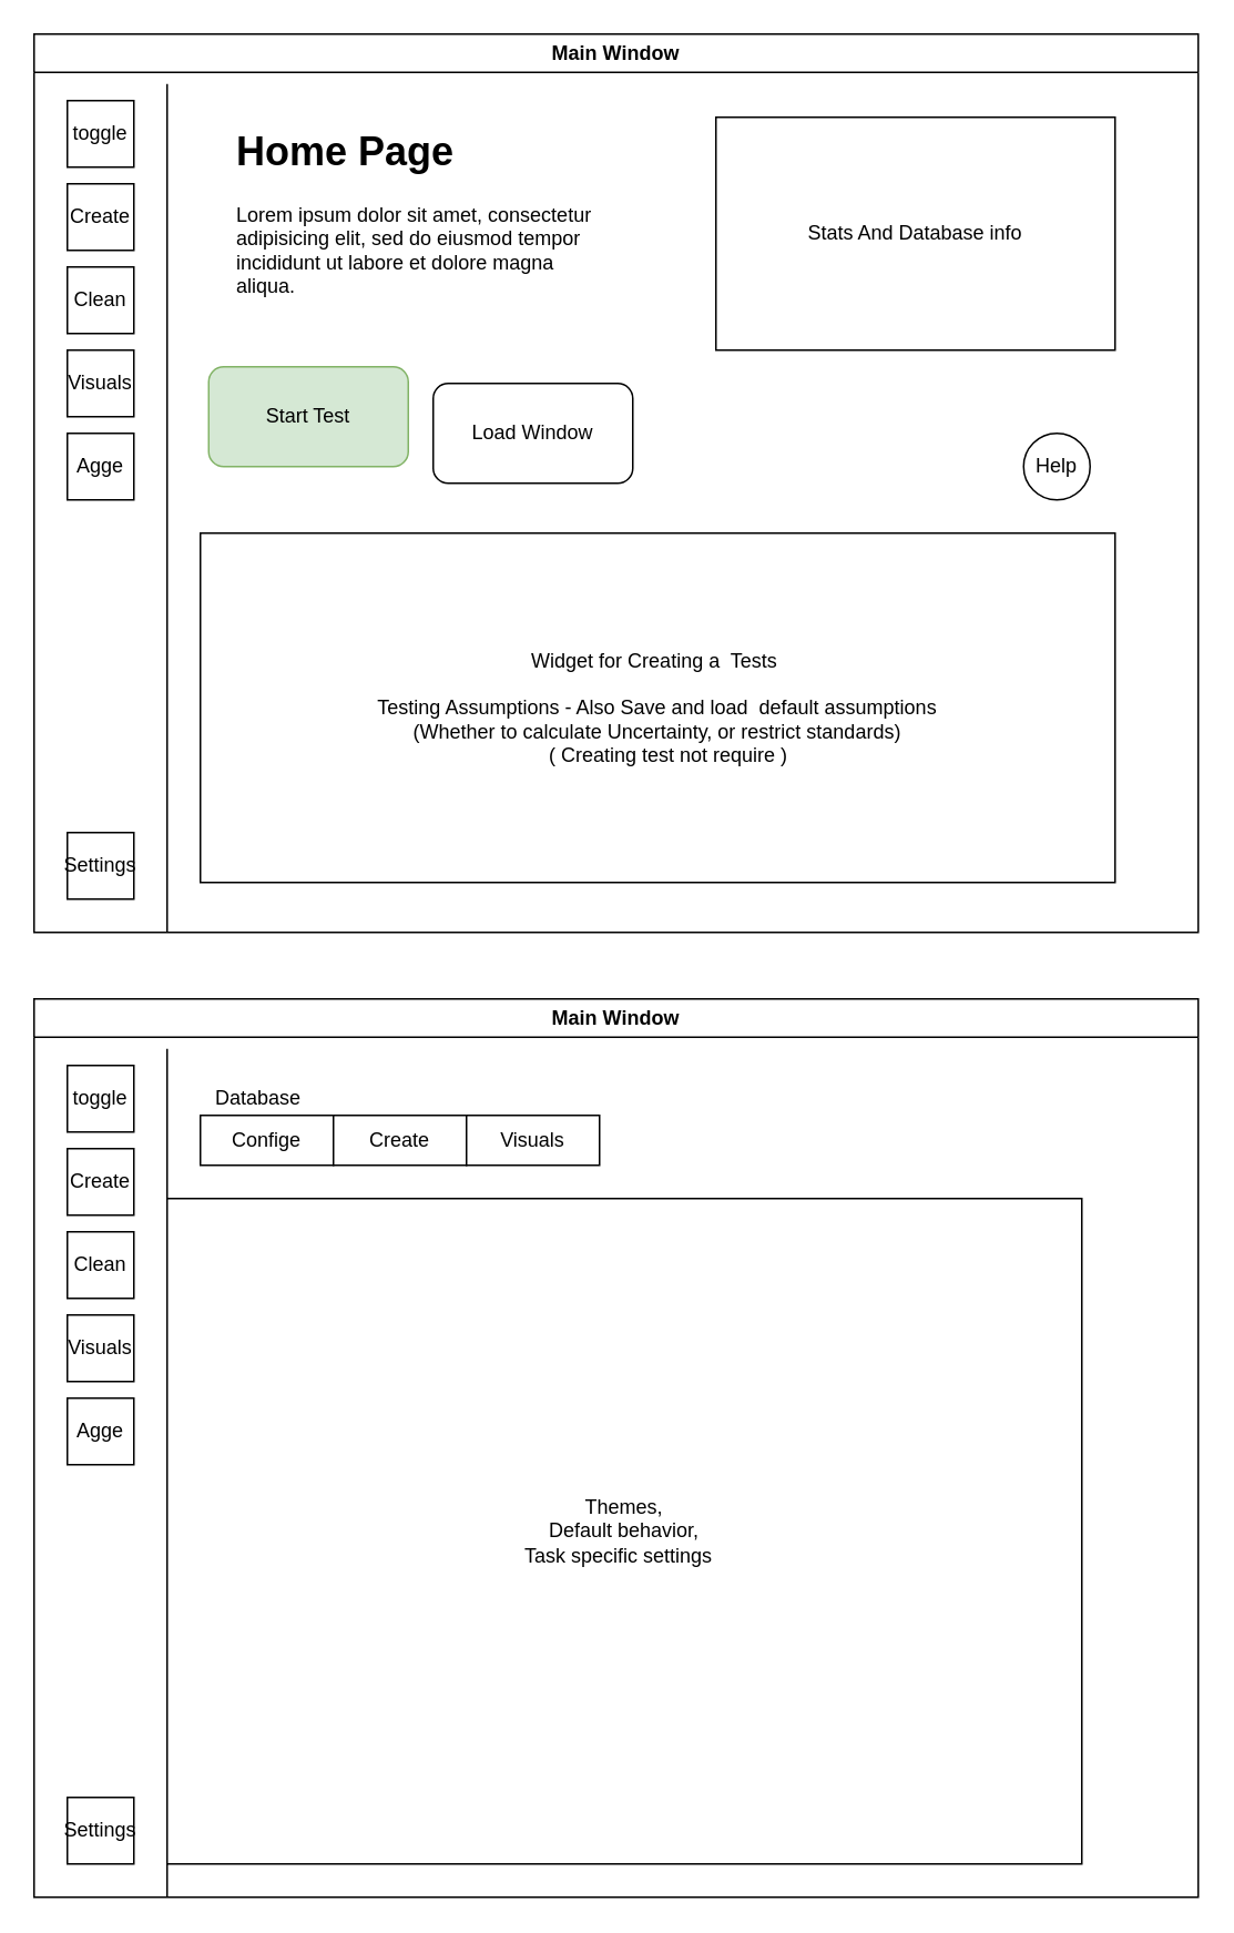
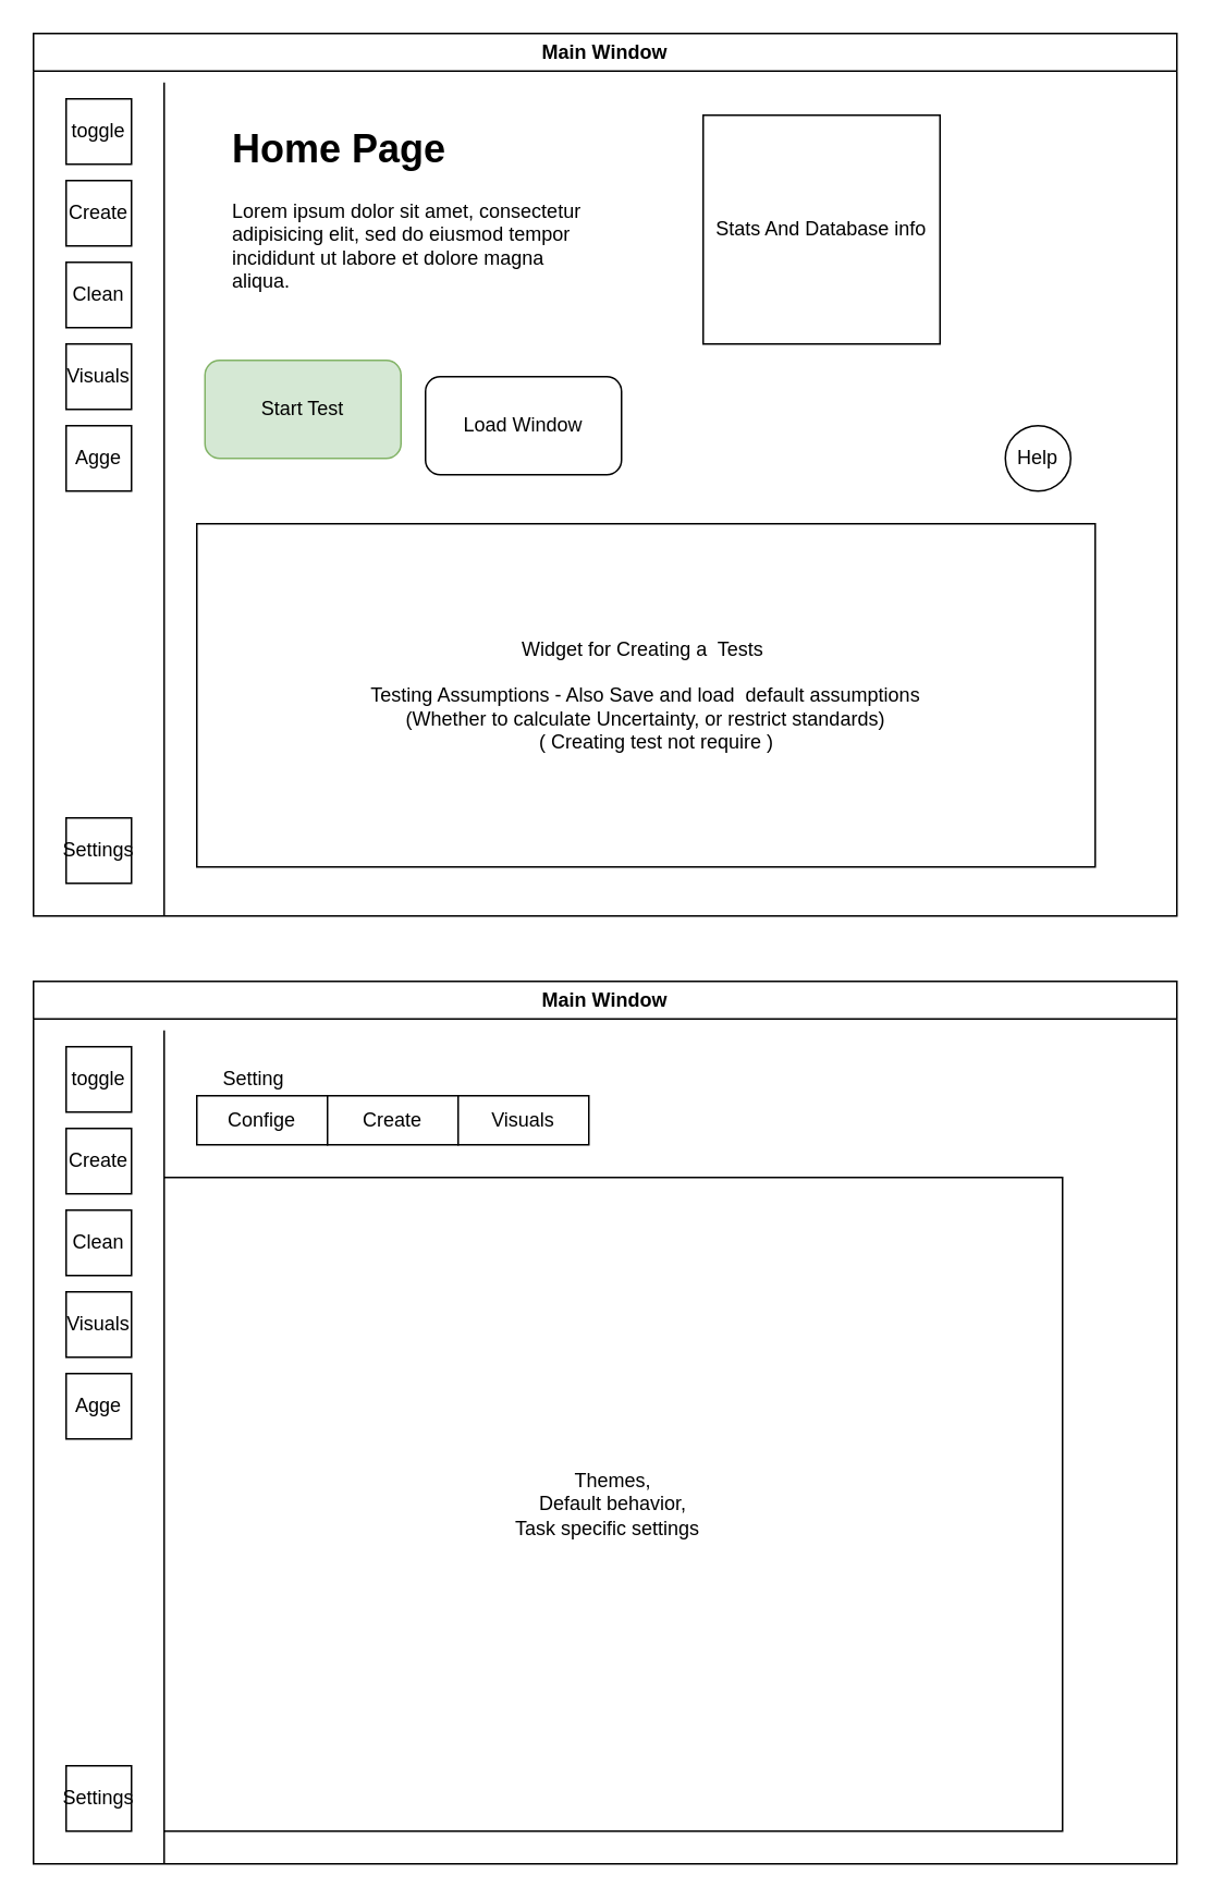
  <mxCell id="0" />
  <mxCell id="1" parent="0" />
  <mxCell id="2" value="Main Window" style="swimlane;whiteSpace=wrap;html=1;" vertex="1" parent="1"><mxGeometry x="20" y="20" width="700" height="540" as="geometry" /></mxCell>
  <mxCell id="3" value="" style="endArrow=none;html=1;rounded=0;" edge="1" parent="2"><mxGeometry width="50" height="50" relative="1" as="geometry"><mxPoint x="80" y="30" as="sourcePoint" /><mxPoint x="80" y="540" as="targetPoint" /></mxGeometry></mxCell>
  <mxCell id="4" value="toggle" style="whiteSpace=wrap;html=1;aspect=fixed;" vertex="1" parent="2"><mxGeometry x="20" y="40" width="40" height="40" as="geometry" /></mxCell>
  <mxCell id="5" value="Settings" style="whiteSpace=wrap;html=1;aspect=fixed;" vertex="1" parent="2"><mxGeometry x="20" y="480" width="40" height="40" as="geometry" /></mxCell>
  <mxCell id="6" value="Load Window" style="rounded=1;whiteSpace=wrap;html=1;" vertex="1" parent="2"><mxGeometry x="240" y="210" width="120" height="60" as="geometry" /></mxCell>
  <mxCell id="7" value="Start Test" style="rounded=1;whiteSpace=wrap;html=1;fillColor=#d5e8d4;strokeColor=#82b366;" vertex="1" parent="2"><mxGeometry x="105" y="200" width="120" height="60" as="geometry" /></mxCell>
  <mxCell id="8" value="Create" style="whiteSpace=wrap;html=1;aspect=fixed;" vertex="1" parent="2"><mxGeometry x="20" y="90" width="40" height="40" as="geometry" /></mxCell>
  <mxCell id="9" value="Visuals" style="whiteSpace=wrap;html=1;aspect=fixed;" vertex="1" parent="2"><mxGeometry x="20" y="190" width="40" height="40" as="geometry" /></mxCell>
  <mxCell id="10" value="Clean" style="whiteSpace=wrap;html=1;aspect=fixed;" vertex="1" parent="2"><mxGeometry x="20" y="140" width="40" height="40" as="geometry" /></mxCell>
  <mxCell id="11" value="Agge" style="whiteSpace=wrap;html=1;aspect=fixed;" vertex="1" parent="2"><mxGeometry x="20" y="240" width="40" height="40" as="geometry" /></mxCell>
  <mxCell id="12" value="&lt;h1 style=&quot;margin-top: 0px;&quot;&gt;Home Page&lt;/h1&gt;&lt;p&gt;Lorem ipsum dolor sit amet, consectetur adipisicing elit, sed do eiusmod tempor incididunt ut labore et dolore magna aliqua.&lt;/p&gt;" style="text;html=1;whiteSpace=wrap;overflow=hidden;rounded=0;" vertex="1" parent="2"><mxGeometry x="120" y="50" width="220" height="120" as="geometry" /></mxCell>
  <mxCell id="13" value="Widget for Creating a&amp;nbsp; Tests&amp;nbsp;&lt;div&gt;&lt;br&gt;&lt;/div&gt;&lt;div&gt;Testing Assumptions - Also Save and load&amp;nbsp; default assumptions&lt;br&gt;(Whether to calculate Uncertainty, or restrict standards)&lt;/div&gt;&lt;div&gt;&amp;nbsp; &amp;nbsp; ( Creating test not require )&lt;/div&gt;" style="rounded=0;whiteSpace=wrap;html=1;" vertex="1" parent="2"><mxGeometry x="100" y="300" width="550" height="210" as="geometry" /></mxCell>
- <mxCell id="14" value="Stats And Database info" style="rounded=0;whiteSpace=wrap;html=1;" vertex="1" parent="2"><mxGeometry x="410" y="50" width="240" height="140" as="geometry" /></mxCell>
+ <mxCell id="14" value="Stats And Database info" style="rounded=0;whiteSpace=wrap;html=1;" vertex="1" parent="2"><mxGeometry x="410" y="50" width="145" height="140" as="geometry" /></mxCell>
  <mxCell id="15" value="Help" style="ellipse;whiteSpace=wrap;html=1;aspect=fixed;" vertex="1" parent="2"><mxGeometry x="595" y="240" width="40" height="40" as="geometry" /></mxCell>
  <mxCell id="16" value="Main Window" style="swimlane;whiteSpace=wrap;html=1;" vertex="1" parent="1"><mxGeometry x="20" y="600" width="700" height="540" as="geometry" /></mxCell>
  <mxCell id="17" value="" style="endArrow=none;html=1;rounded=0;" edge="1" parent="16"><mxGeometry width="50" height="50" relative="1" as="geometry"><mxPoint x="80" y="30" as="sourcePoint" /><mxPoint x="80" y="540" as="targetPoint" /></mxGeometry></mxCell>
  <mxCell id="18" value="toggle" style="whiteSpace=wrap;html=1;aspect=fixed;" vertex="1" parent="16"><mxGeometry x="20" y="40" width="40" height="40" as="geometry" /></mxCell>
  <mxCell id="19" value="Settings" style="whiteSpace=wrap;html=1;aspect=fixed;" vertex="1" parent="16"><mxGeometry x="20" y="480" width="40" height="40" as="geometry" /></mxCell>
  <mxCell id="20" value="Create" style="whiteSpace=wrap;html=1;aspect=fixed;" vertex="1" parent="16"><mxGeometry x="20" y="90" width="40" height="40" as="geometry" /></mxCell>
  <mxCell id="21" value="Visuals" style="whiteSpace=wrap;html=1;aspect=fixed;" vertex="1" parent="16"><mxGeometry x="20" y="190" width="40" height="40" as="geometry" /></mxCell>
  <mxCell id="22" value="Clean" style="whiteSpace=wrap;html=1;aspect=fixed;" vertex="1" parent="16"><mxGeometry x="20" y="140" width="40" height="40" as="geometry" /></mxCell>
  <mxCell id="23" value="Agge" style="whiteSpace=wrap;html=1;aspect=fixed;" vertex="1" parent="16"><mxGeometry x="20" y="240" width="40" height="40" as="geometry" /></mxCell>
- <mxCell id="24" value="Database" style="text;html=1;align=center;verticalAlign=middle;whiteSpace=wrap;rounded=0;" vertex="1" parent="16"><mxGeometry x="100" y="40" width="70" height="40" as="geometry" /></mxCell>
+ <mxCell id="24" value="Setting" style="text;html=1;align=center;verticalAlign=middle;whiteSpace=wrap;rounded=0;" vertex="1" parent="16"><mxGeometry x="100" y="40" width="70" height="40" as="geometry" /></mxCell>
  <mxCell id="25" value="Themes,&lt;div&gt;Default behavior,&lt;/div&gt;&lt;div&gt;Task specific settings&amp;nbsp;&amp;nbsp;&lt;/div&gt;" style="rounded=0;whiteSpace=wrap;html=1;" vertex="1" parent="16"><mxGeometry x="80" y="120" width="550" height="400" as="geometry" /></mxCell>
  <mxCell id="26" value="Confige" style="rounded=0;whiteSpace=wrap;html=1;" vertex="1" parent="16"><mxGeometry x="100" y="70" width="80" height="30" as="geometry" /></mxCell>
  <mxCell id="27" value="Create" style="rounded=0;whiteSpace=wrap;html=1;" vertex="1" parent="16"><mxGeometry x="180" y="70" width="80" height="30" as="geometry" /></mxCell>
  <mxCell id="28" value="Visuals" style="rounded=0;whiteSpace=wrap;html=1;" vertex="1" parent="16"><mxGeometry x="260" y="70" width="80" height="30" as="geometry" /></mxCell>
